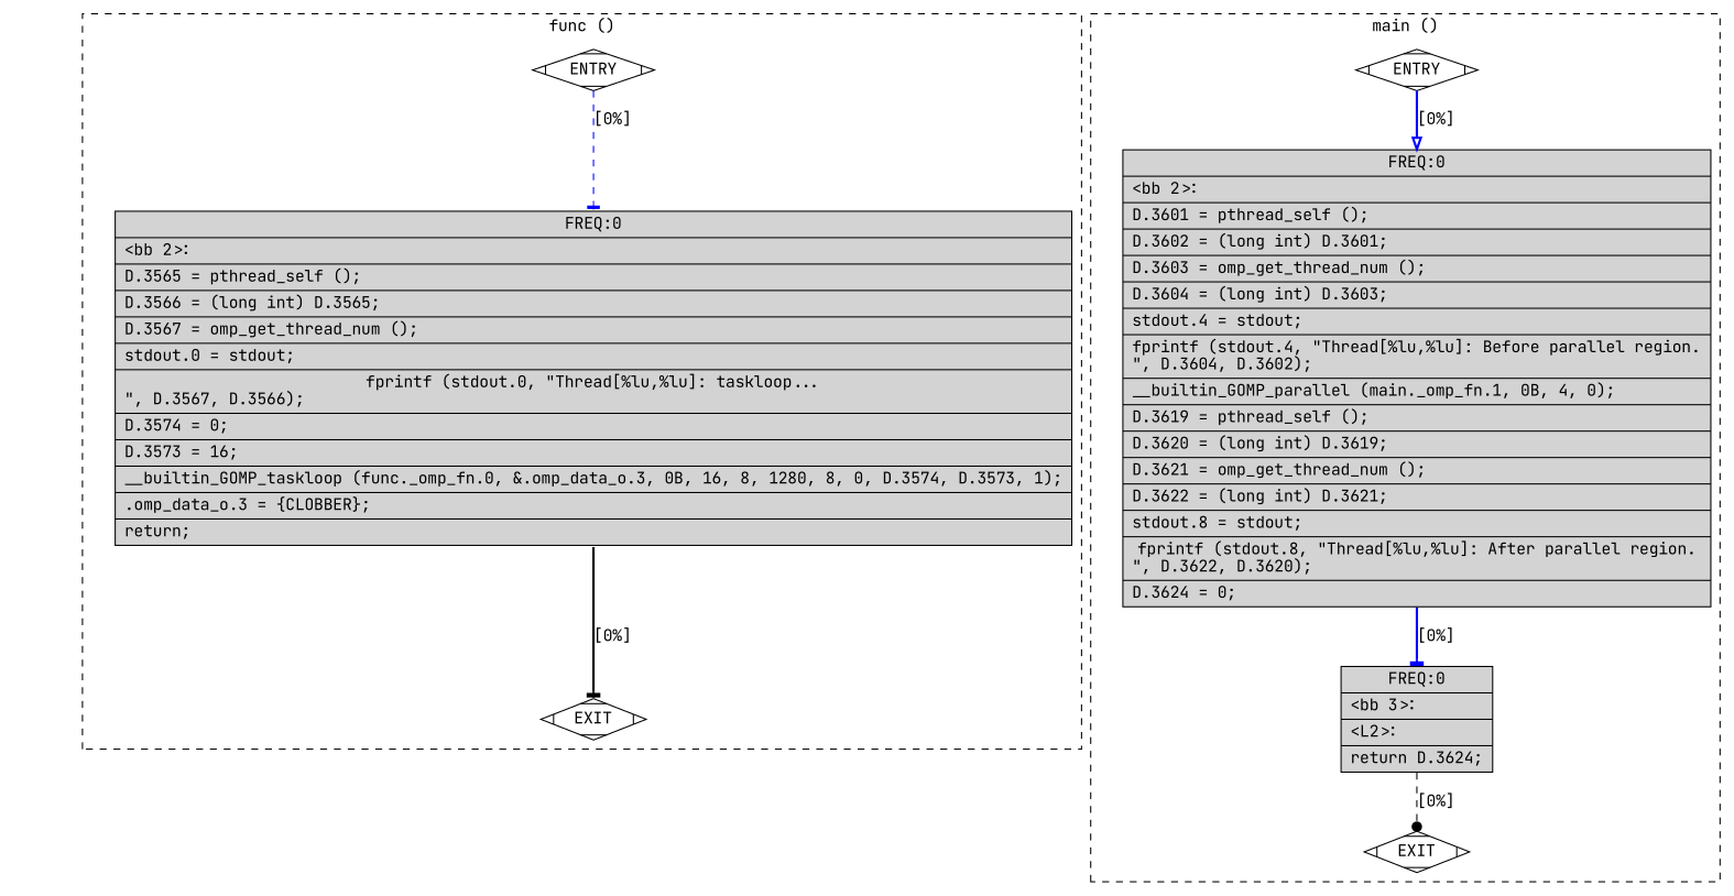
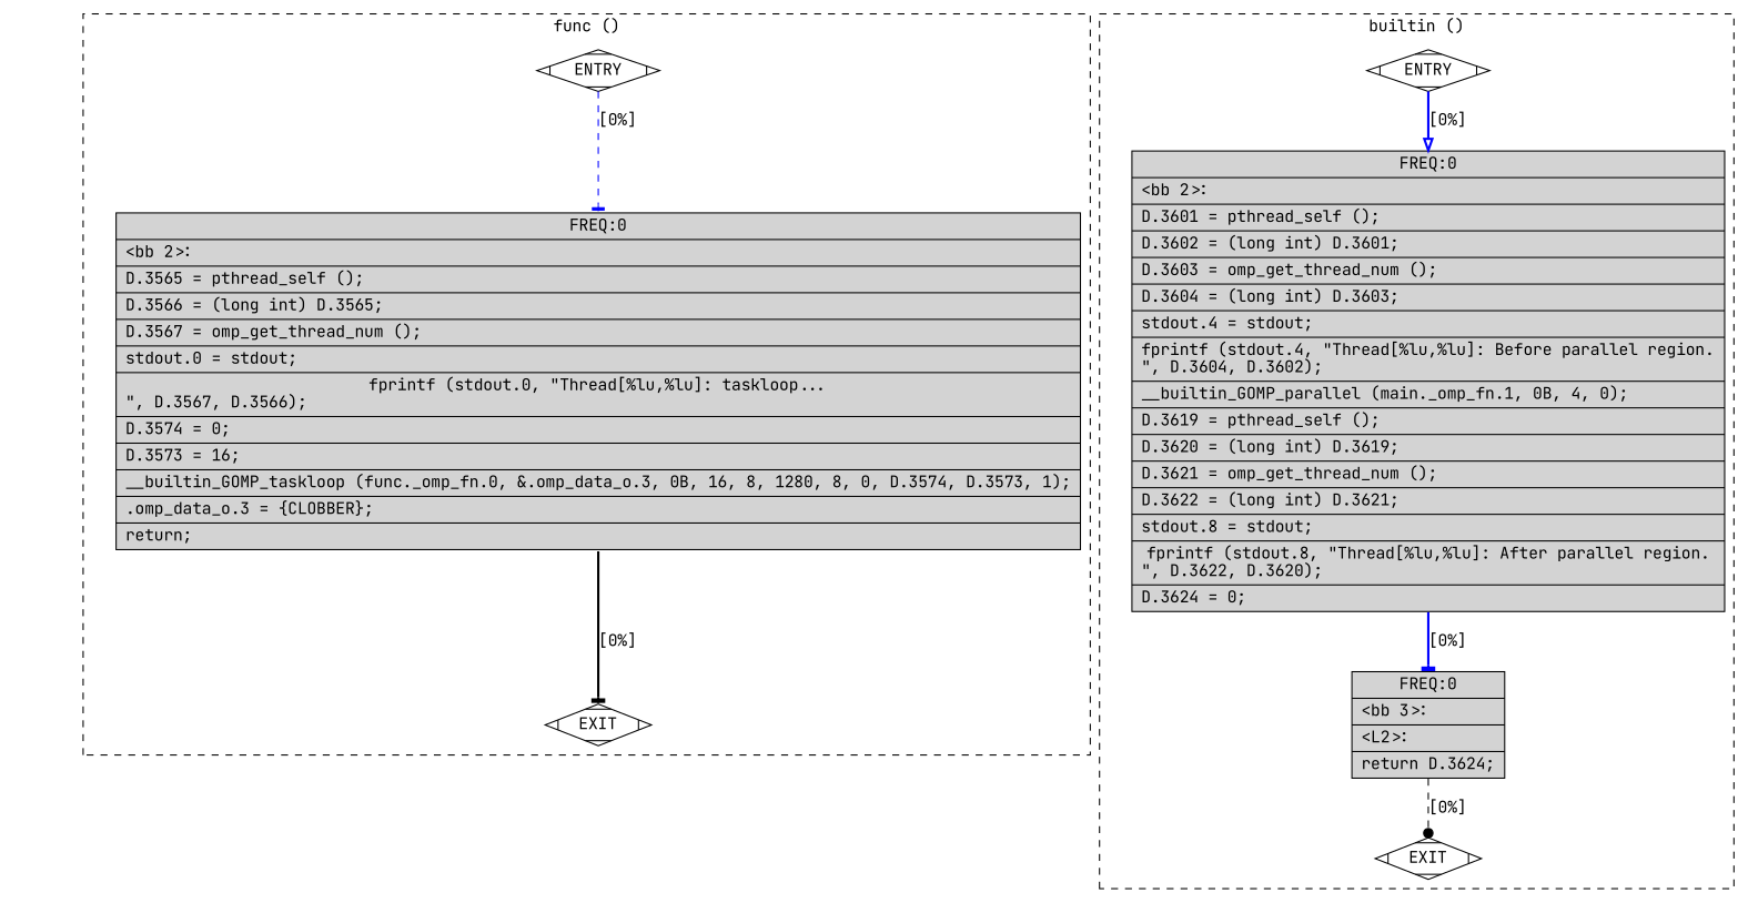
  digraph {
    fontname="JetBrains Mono"
    node [fillcolor=white shape=Mdiamond style=filled fontname="JetBrains Mono"]
    edge [constraint=true headport=n style=bold tailport=s fontname="JetBrains Mono" color=blue weight=100 arrowhead=tee]
    n1 [label=ENTRY]
    n2 [label=EXIT]
    n3 [fillcolor=lightgrey label="{ FREQ:0 |\<bb\ 2\>:\l|D.3565\ =\ pthread_self\ ();\l|D.3566\ =\ (long\ int)\ D.3565;\l|D.3567\ =\ omp_get_thread_num\ ();\l|stdout.0\ =\ stdout;\l|fprintf\ (stdout.0,\ \"Thread[%lu,%lu]:\ taskloop...\n\",\ D.3567,\ D.3566);\l|D.3574\ =\ 0;\l|D.3573\ =\ 16;\l|__builtin_GOMP_taskloop\ (func._omp_fn.0,\ &.omp_data_o.3,\ 0B,\ 16,\ 8,\ 1280,\ 8,\ 0,\ D.3574,\ D.3573,\ 1);\l|.omp_data_o.3\ =\ \{CLOBBER\};\l|return;\l}" shape=record]
    n4 [label=ENTRY]
    n5 [label=EXIT]
    n6 [fillcolor=lightgrey label="{ FREQ:0 |\<bb\ 2\>:\l|D.3601\ =\ pthread_self\ ();\l|D.3602\ =\ (long\ int)\ D.3601;\l|D.3603\ =\ omp_get_thread_num\ ();\l|D.3604\ =\ (long\ int)\ D.3603;\l|stdout.4\ =\ stdout;\l|fprintf\ (stdout.4,\ \"Thread[%lu,%lu]:\ Before\ parallel\ region.\n\",\ D.3604,\ D.3602);\l|__builtin_GOMP_parallel\ (main._omp_fn.1,\ 0B,\ 4,\ 0);\l|D.3619\ =\ pthread_self\ ();\l|D.3620\ =\ (long\ int)\ D.3619;\l|D.3621\ =\ omp_get_thread_num\ ();\l|D.3622\ =\ (long\ int)\ D.3621;\l|stdout.8\ =\ stdout;\l|fprintf\ (stdout.8,\ \"Thread[%lu,%lu]:\ After\ parallel\ region.\n\",\ D.3622,\ D.3620);\l|D.3624\ =\ 0;\l}" shape=record]
    n7 [fillcolor=lightgrey label="{ FREQ:0 |\<bb\ 3\>:\l|\<L2\>:\l|return\ D.3624;\l}" shape=record]
    subgraph cluster_1 {
      color=black
      label="func ()"
      style=dashed
      n1
      n2
      n3
    }
    subgraph cluster_2 {
      color=black
-     label="main ()"
+     label="builtin ()"
      style=dashed
      n4
      n5
      n6
      n7
    }
    n1 -> n2 [style=invis color="" weight="" arrowhead=""]
    n1 -> n3 [label="[0%]" style=dashed]
    n3 -> n2 [color=black label="[0%]" weight=10]
    n4 -> n5 [style=invis color="" weight="" arrowhead=""]
    n4 -> n6 [label="[0%]" arrowhead=onormal]
    n6 -> n7 [label="[0%]"]
    n7 -> n5 [color=black label="[0%]" style=dashed weight=10 arrowhead=dot]
  }
